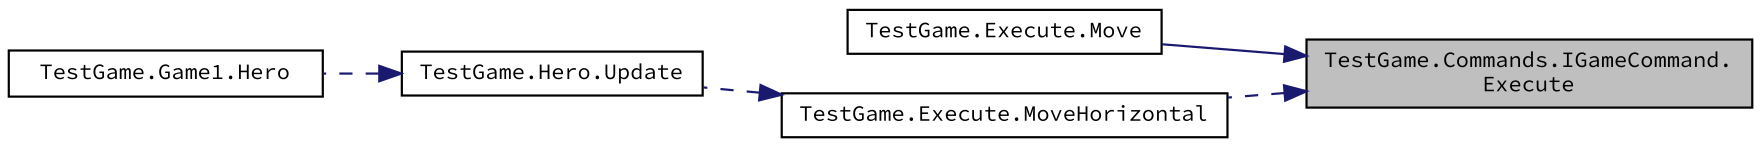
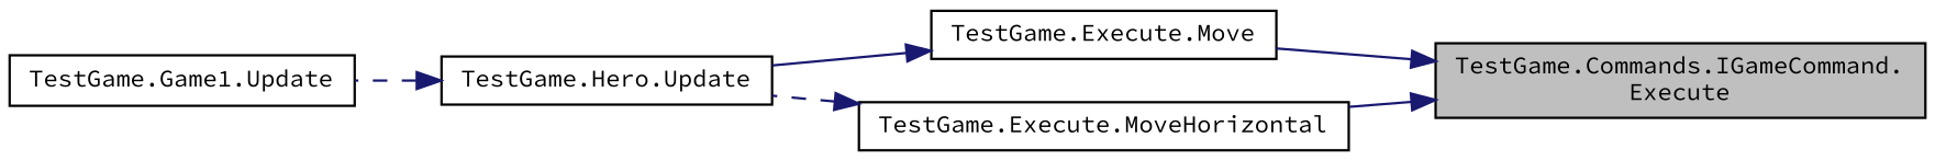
  digraph {
    fontname="Source Code Pro"
    rankdir=RL
    node [color=black fillcolor=white fontname="Source Code Pro" fontsize=10 shape=record style=filled]
    edge [color=midnightblue dir=back fontname="Source Code Pro" fontsize=10 labelfontname=Helvetica labelfontsize=10 style=dashed]
    n1 [fillcolor=grey75 fontcolor=black height=0.2 label="TestGame.Commands.IGameCommand.\lExecute" width=0.4]
    n2 [height=0.2 label="TestGame.Execute.Move" width=0.4]
    n3 [height=0.2 label="TestGame.Execute.MoveHorizontal" width=0.4]
    n4 [height=0.2 label="TestGame.Hero.Update" width=0.4]
-   n5 [height=0.2 label="TestGame.Game1.Hero" width=0.4]
+   n5 [height=0.2 label="TestGame.Game1.Update" width=0.4]
    n1 -> n2 [style=solid]
-   n1 -> n3
+   n1 -> n3 [style=solid]
+   n2 -> n4 [style=solid]
    n3 -> n4
    n4 -> n5
  }
